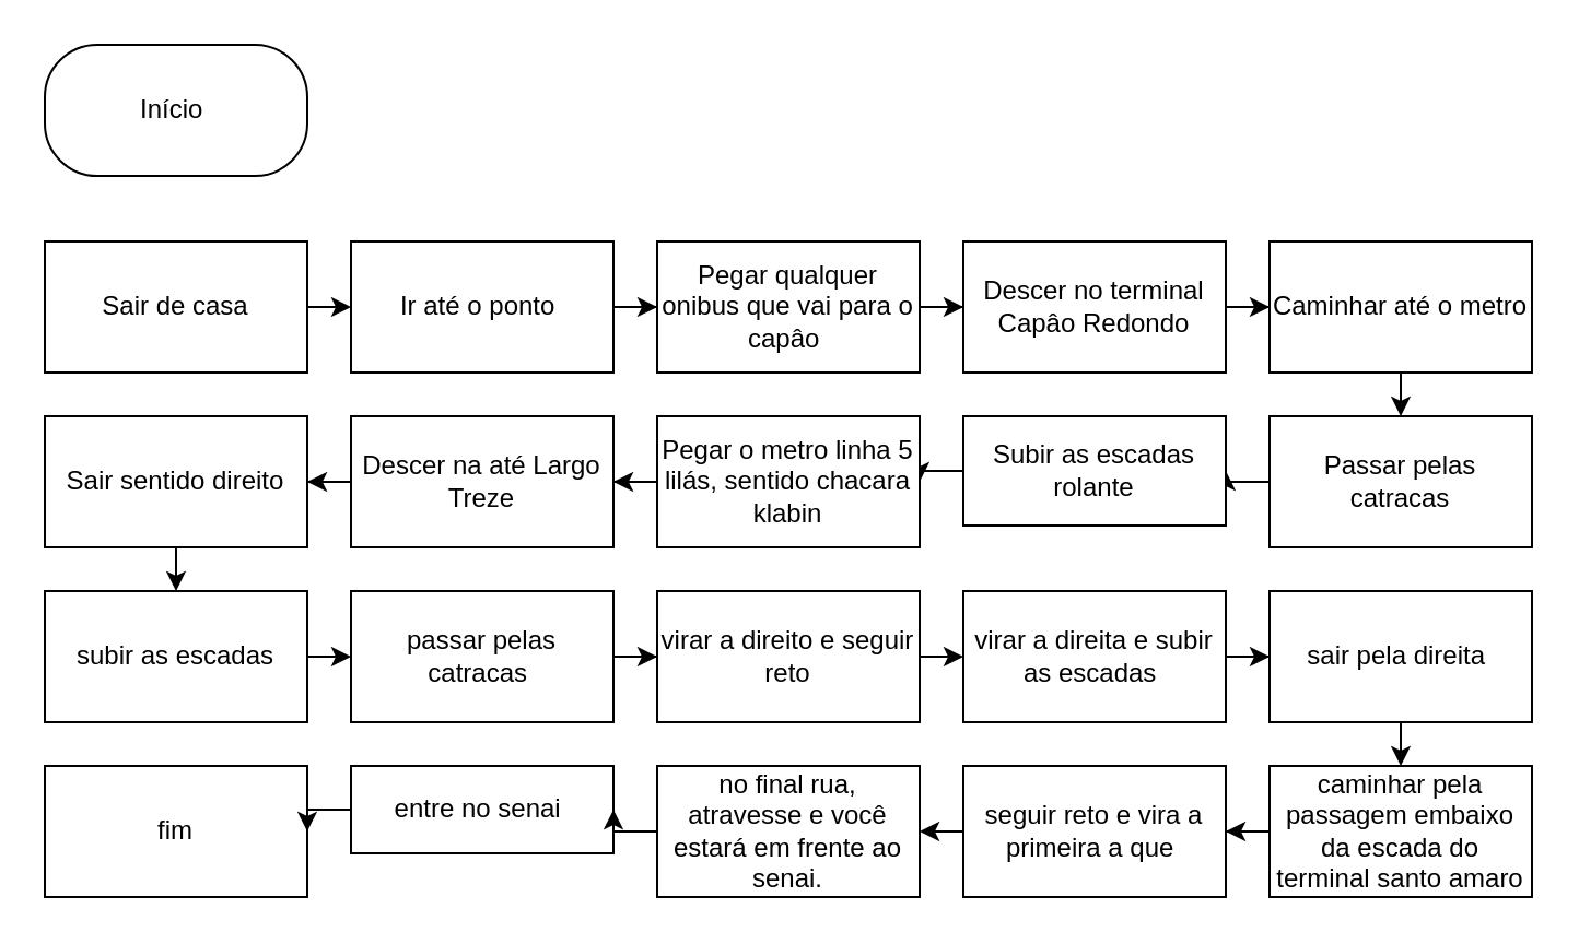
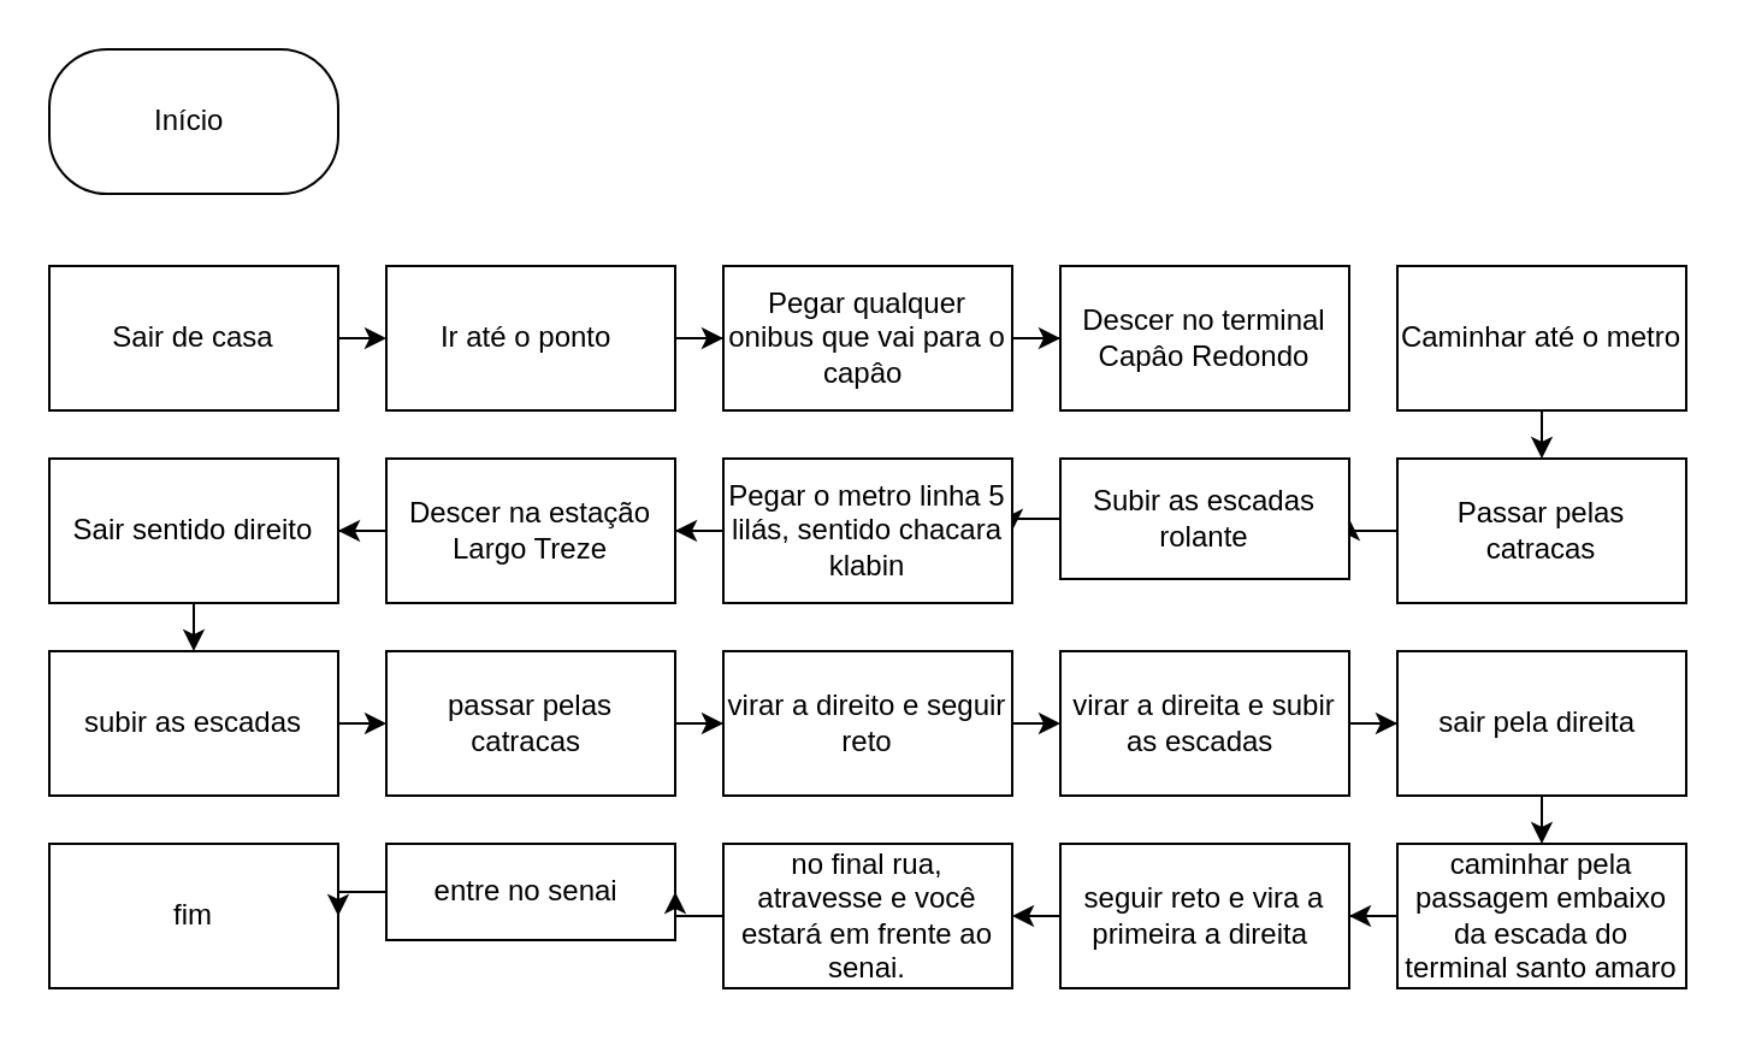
  <mxCell id="0" />
  <mxCell id="1" parent="0" />
  <mxCell id="2" value="Início&amp;nbsp;" style="rounded=1;whiteSpace=wrap;html=1;arcSize=40;" vertex="1" parent="1"><mxGeometry x="20" y="20" width="120" height="60" as="geometry" /></mxCell>
  <mxCell id="3" style="edgeStyle=orthogonalEdgeStyle;rounded=0;orthogonalLoop=1;jettySize=auto;html=1;exitX=1;exitY=0.5;exitDx=0;exitDy=0;entryX=0;entryY=0.5;entryDx=0;entryDy=0;" edge="1" parent="1" source="4" target="6"><mxGeometry relative="1" as="geometry" /></mxCell>
  <mxCell id="4" value="Sair de casa" style="rounded=0;whiteSpace=wrap;html=1;" vertex="1" parent="1"><mxGeometry x="20" y="110" width="120" height="60" as="geometry" /></mxCell>
  <mxCell id="5" value="" style="edgeStyle=orthogonalEdgeStyle;rounded=0;orthogonalLoop=1;jettySize=auto;html=1;" edge="1" parent="1" source="6" target="8"><mxGeometry relative="1" as="geometry" /></mxCell>
  <mxCell id="6" value="Ir até o ponto&amp;nbsp;" style="rounded=0;whiteSpace=wrap;html=1;" vertex="1" parent="1"><mxGeometry x="160" y="110" width="120" height="60" as="geometry" /></mxCell>
  <mxCell id="7" style="edgeStyle=orthogonalEdgeStyle;rounded=0;orthogonalLoop=1;jettySize=auto;html=1;exitX=1;exitY=0.5;exitDx=0;exitDy=0;" edge="1" parent="1" source="8" target="10"><mxGeometry relative="1" as="geometry" /></mxCell>
  <mxCell id="8" value="Pegar qualquer onibus que vai para o capâo&amp;nbsp;" style="rounded=0;whiteSpace=wrap;html=1;" vertex="1" parent="1"><mxGeometry x="300" y="110" width="120" height="60" as="geometry" /></mxCell>
- <mxCell id="9" style="edgeStyle=orthogonalEdgeStyle;rounded=0;orthogonalLoop=1;jettySize=auto;html=1;exitX=1;exitY=0.5;exitDx=0;exitDy=0;" edge="1" parent="1" source="10" target="12"><mxGeometry relative="1" as="geometry" /></mxCell>
  <mxCell id="10" value="Descer no terminal Capâo Redondo" style="rounded=0;whiteSpace=wrap;html=1;" vertex="1" parent="1"><mxGeometry x="440" y="110" width="120" height="60" as="geometry" /></mxCell>
  <mxCell id="11" style="edgeStyle=orthogonalEdgeStyle;rounded=0;orthogonalLoop=1;jettySize=auto;html=1;exitX=0.5;exitY=1;exitDx=0;exitDy=0;entryX=0.5;entryY=0;entryDx=0;entryDy=0;" edge="1" parent="1" source="12" target="14"><mxGeometry relative="1" as="geometry" /></mxCell>
  <mxCell id="12" value="Caminhar até o metro" style="rounded=0;whiteSpace=wrap;html=1;" vertex="1" parent="1"><mxGeometry x="580" y="110" width="120" height="60" as="geometry" /></mxCell>
  <mxCell id="13" style="edgeStyle=orthogonalEdgeStyle;rounded=0;orthogonalLoop=1;jettySize=auto;html=1;exitX=0;exitY=0.5;exitDx=0;exitDy=0;" edge="1" parent="1" source="14" target="16"><mxGeometry relative="1" as="geometry" /></mxCell>
  <mxCell id="14" value="Passar pelas catracas" style="rounded=0;whiteSpace=wrap;html=1;" vertex="1" parent="1"><mxGeometry x="580" y="190" width="120" height="60" as="geometry" /></mxCell>
  <mxCell id="15" style="edgeStyle=orthogonalEdgeStyle;rounded=0;orthogonalLoop=1;jettySize=auto;html=1;exitX=0;exitY=0.5;exitDx=0;exitDy=0;" edge="1" parent="1" source="16" target="18"><mxGeometry relative="1" as="geometry" /></mxCell>
  <mxCell id="16" value="Subir as escadas rolante" style="rounded=0;whiteSpace=wrap;html=1;" vertex="1" parent="1"><mxGeometry x="440" y="190" width="120" height="50" as="geometry" /></mxCell>
  <mxCell id="17" style="edgeStyle=orthogonalEdgeStyle;rounded=0;orthogonalLoop=1;jettySize=auto;html=1;exitX=0;exitY=0.5;exitDx=0;exitDy=0;" edge="1" parent="1" source="18" target="20"><mxGeometry relative="1" as="geometry" /></mxCell>
  <mxCell id="18" value="Pegar o metro linha 5 lilás, sentido chacara klabin" style="rounded=0;whiteSpace=wrap;html=1;" vertex="1" parent="1"><mxGeometry x="300" y="190" width="120" height="60" as="geometry" /></mxCell>
  <mxCell id="19" style="edgeStyle=orthogonalEdgeStyle;rounded=0;orthogonalLoop=1;jettySize=auto;html=1;exitX=0;exitY=0.5;exitDx=0;exitDy=0;" edge="1" parent="1" source="20" target="22"><mxGeometry relative="1" as="geometry" /></mxCell>
- <mxCell id="20" value="Descer na até Largo Treze" style="rounded=0;whiteSpace=wrap;html=1;" vertex="1" parent="1"><mxGeometry x="160" y="190" width="120" height="60" as="geometry" /></mxCell>
+ <mxCell id="20" value="Descer na estação Largo Treze" style="rounded=0;whiteSpace=wrap;html=1;" vertex="1" parent="1"><mxGeometry x="160" y="190" width="120" height="60" as="geometry" /></mxCell>
  <mxCell id="21" style="edgeStyle=orthogonalEdgeStyle;rounded=0;orthogonalLoop=1;jettySize=auto;html=1;exitX=0.5;exitY=1;exitDx=0;exitDy=0;entryX=0.5;entryY=0;entryDx=0;entryDy=0;" edge="1" parent="1" source="22" target="24"><mxGeometry relative="1" as="geometry" /></mxCell>
  <mxCell id="22" value="Sair sentido direito" style="rounded=0;whiteSpace=wrap;html=1;" vertex="1" parent="1"><mxGeometry x="20" y="190" width="120" height="60" as="geometry" /></mxCell>
  <mxCell id="23" style="edgeStyle=orthogonalEdgeStyle;rounded=0;orthogonalLoop=1;jettySize=auto;html=1;exitX=1;exitY=0.5;exitDx=0;exitDy=0;entryX=0;entryY=0.5;entryDx=0;entryDy=0;" edge="1" parent="1" source="24" target="26"><mxGeometry relative="1" as="geometry" /></mxCell>
  <mxCell id="24" value="subir as escadas" style="rounded=0;whiteSpace=wrap;html=1;" vertex="1" parent="1"><mxGeometry x="20" y="270" width="120" height="60" as="geometry" /></mxCell>
  <mxCell id="25" style="edgeStyle=orthogonalEdgeStyle;rounded=0;orthogonalLoop=1;jettySize=auto;html=1;exitX=1;exitY=0.5;exitDx=0;exitDy=0;" edge="1" parent="1" source="26" target="28"><mxGeometry relative="1" as="geometry" /></mxCell>
  <mxCell id="26" value="passar pelas catracas&amp;nbsp;" style="rounded=0;whiteSpace=wrap;html=1;" vertex="1" parent="1"><mxGeometry x="160" y="270" width="120" height="60" as="geometry" /></mxCell>
  <mxCell id="27" style="edgeStyle=orthogonalEdgeStyle;rounded=0;orthogonalLoop=1;jettySize=auto;html=1;exitX=1;exitY=0.5;exitDx=0;exitDy=0;entryX=0;entryY=0.5;entryDx=0;entryDy=0;" edge="1" parent="1" source="28" target="30"><mxGeometry relative="1" as="geometry" /></mxCell>
  <mxCell id="28" value="virar a direito e seguir reto" style="rounded=0;whiteSpace=wrap;html=1;" vertex="1" parent="1"><mxGeometry x="300" y="270" width="120" height="60" as="geometry" /></mxCell>
  <mxCell id="29" style="edgeStyle=orthogonalEdgeStyle;rounded=0;orthogonalLoop=1;jettySize=auto;html=1;exitX=1;exitY=0.5;exitDx=0;exitDy=0;" edge="1" parent="1" source="30" target="32"><mxGeometry relative="1" as="geometry" /></mxCell>
  <mxCell id="30" value="virar a direita e subir as escadas&amp;nbsp;" style="rounded=0;whiteSpace=wrap;html=1;" vertex="1" parent="1"><mxGeometry x="440" y="270" width="120" height="60" as="geometry" /></mxCell>
  <mxCell id="31" style="edgeStyle=orthogonalEdgeStyle;rounded=0;orthogonalLoop=1;jettySize=auto;html=1;exitX=0.5;exitY=1;exitDx=0;exitDy=0;entryX=0.5;entryY=0;entryDx=0;entryDy=0;" edge="1" parent="1" source="32" target="41"><mxGeometry relative="1" as="geometry" /></mxCell>
  <mxCell id="32" value="sair pela direita&amp;nbsp;" style="rounded=0;whiteSpace=wrap;html=1;" vertex="1" parent="1"><mxGeometry x="580" y="270" width="120" height="60" as="geometry" /></mxCell>
  <mxCell id="33" value="fim" style="rounded=0;whiteSpace=wrap;html=1;" vertex="1" parent="1"><mxGeometry x="20" y="350" width="120" height="60" as="geometry" /></mxCell>
  <mxCell id="34" style="edgeStyle=orthogonalEdgeStyle;rounded=0;orthogonalLoop=1;jettySize=auto;html=1;exitX=0;exitY=0.5;exitDx=0;exitDy=0;" edge="1" parent="1" source="35" target="33"><mxGeometry relative="1" as="geometry" /></mxCell>
  <mxCell id="35" value="entre no senai&amp;nbsp;" style="rounded=0;whiteSpace=wrap;html=1;" vertex="1" parent="1"><mxGeometry x="160" y="350" width="120" height="40" as="geometry" /></mxCell>
  <mxCell id="36" style="edgeStyle=orthogonalEdgeStyle;rounded=0;orthogonalLoop=1;jettySize=auto;html=1;exitX=0;exitY=0.5;exitDx=0;exitDy=0;" edge="1" parent="1" source="37" target="35"><mxGeometry relative="1" as="geometry" /></mxCell>
  <mxCell id="37" value="no final rua, atravesse e você estará em frente ao senai." style="rounded=0;whiteSpace=wrap;html=1;" vertex="1" parent="1"><mxGeometry x="300" y="350" width="120" height="60" as="geometry" /></mxCell>
  <mxCell id="38" style="edgeStyle=orthogonalEdgeStyle;rounded=0;orthogonalLoop=1;jettySize=auto;html=1;exitX=0;exitY=0.5;exitDx=0;exitDy=0;entryX=1;entryY=0.5;entryDx=0;entryDy=0;" edge="1" parent="1" source="39" target="37"><mxGeometry relative="1" as="geometry" /></mxCell>
- <mxCell id="39" value="seguir reto e vira a primeira a que&amp;nbsp;" style="rounded=0;whiteSpace=wrap;html=1;" vertex="1" parent="1"><mxGeometry x="440" y="350" width="120" height="60" as="geometry" /></mxCell>
+ <mxCell id="39" value="seguir reto e vira a primeira a direita&amp;nbsp;" style="rounded=0;whiteSpace=wrap;html=1;" vertex="1" parent="1"><mxGeometry x="440" y="350" width="120" height="60" as="geometry" /></mxCell>
  <mxCell id="40" style="edgeStyle=orthogonalEdgeStyle;rounded=0;orthogonalLoop=1;jettySize=auto;html=1;exitX=0;exitY=0.5;exitDx=0;exitDy=0;" edge="1" parent="1" source="41" target="39"><mxGeometry relative="1" as="geometry" /></mxCell>
  <mxCell id="41" value="caminhar pela passagem embaixo da escada do terminal santo amaro" style="rounded=0;whiteSpace=wrap;html=1;" vertex="1" parent="1"><mxGeometry x="580" y="350" width="120" height="60" as="geometry" /></mxCell>
